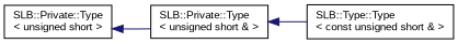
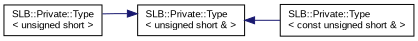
  digraph {
    fontname="Liberation Sans"
    rankdir=LR
    node [color=black fillcolor=white fontname="Liberation Sans" fontsize=10 shape=record style=filled]
    edge [color=midnightblue dir=back fontname="Liberation Sans" fontsize=10 labelfontname=Helvetica labelfontsize=10 style=solid]
    n1 [height=0.2 label="SLB::Private::Type\l\< unsigned short \>" width=0.4]
    n2 [height=0.2 label="SLB::Private::Type\l\< unsigned short & \>" width=0.4]
-   n3 [height=0.2 label="SLB::Type::Type\l\< const unsigned short & \>" width=0.4]
-   n1 -> n2
+   n3 [height=0.2 label="SLB::Private::Type\l\< const unsigned short & \>" width=0.4]
+   n2 -> n1
    n2 -> n3
  }
